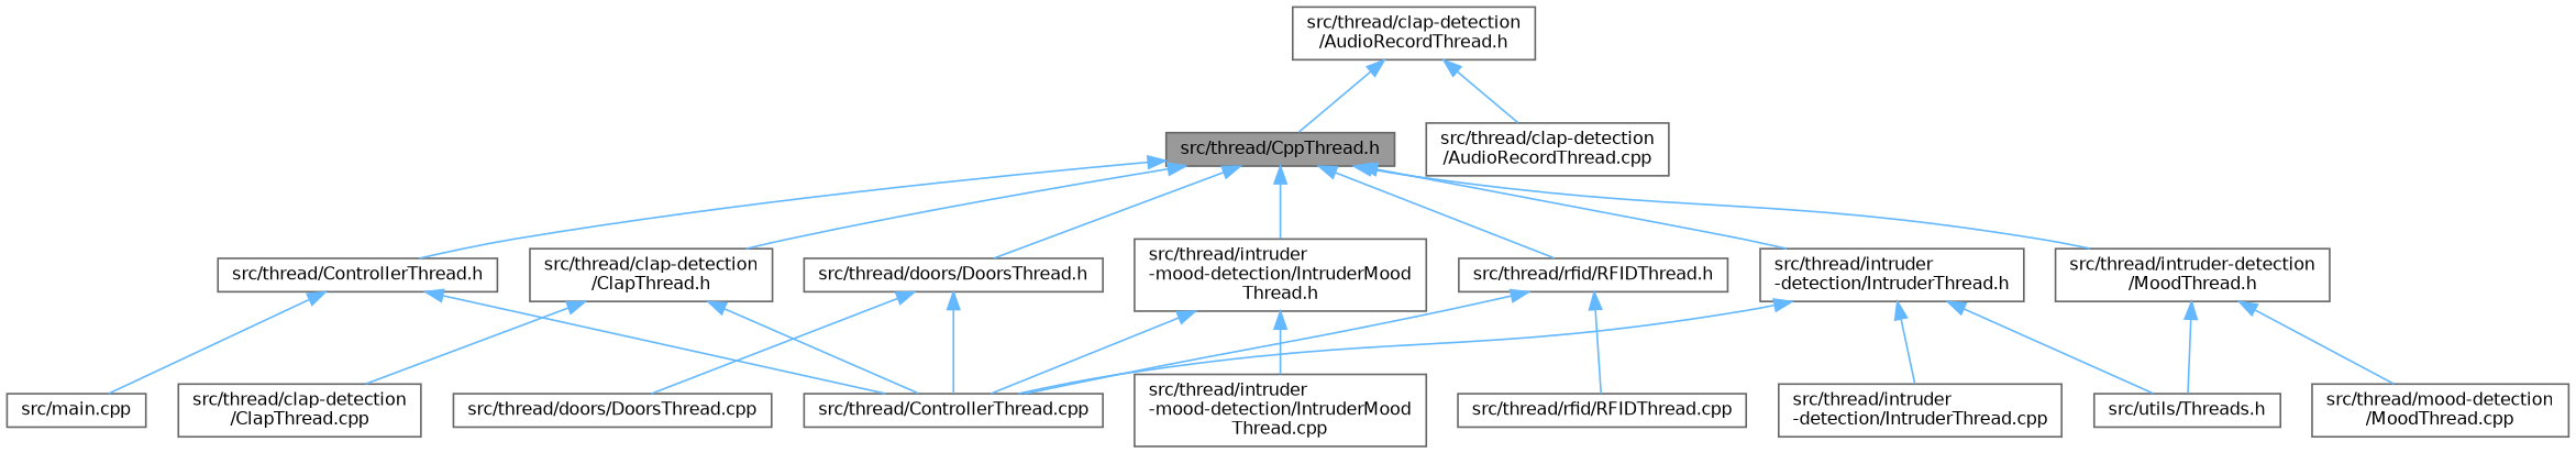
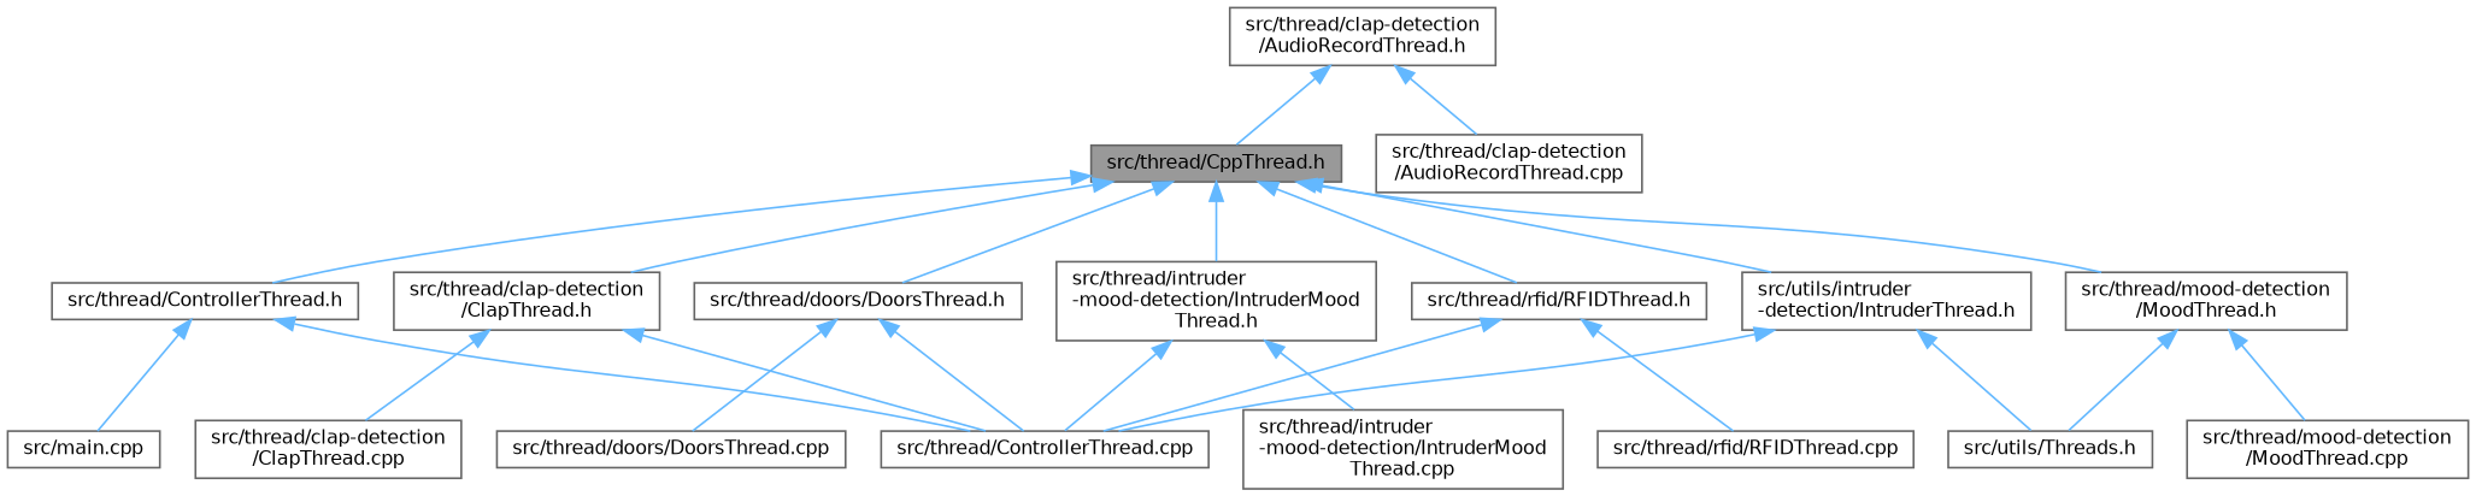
  digraph {
    node [color=grey40 fillcolor=white fontname=Helvetica fontsize=10 shape=box style=filled]
    edge [color=steelblue1 dir=back fontname=Helvetica fontsize=10 labelfontname=Helvetica labelfontsize=10 style=solid]
    n1 [color=gray40 fillcolor=grey60 fontcolor=black height=0.2 label="src/thread/CppThread.h" width=0.4]
    n2 [height=0.2 label="src/thread/ControllerThread.h" width=0.4]
    n3 [height=0.2 label="src/thread/clap-detection\l/ClapThread.h" width=0.4]
    n4 [height=0.2 label="src/thread/doors/DoorsThread.h" width=0.4]
-   n5 [height=0.2 label="src/thread/intruder\l-detection/IntruderThread.h" width=0.4]
+   n5 [height=0.2 label="src/utils/intruder\l-detection/IntruderThread.h" width=0.4]
    n6 [height=0.2 label="src/thread/intruder\l-mood-detection/IntruderMood\lThread.h" width=0.4]
-   n7 [height=0.2 label="src/thread/intruder-detection\l/MoodThread.h" width=0.4]
+   n7 [height=0.2 label="src/thread/mood-detection\l/MoodThread.h" width=0.4]
    n8 [height=0.2 label="src/thread/rfid/RFIDThread.h" width=0.4]
    n9 [height=0.2 label="src/main.cpp" width=0.4]
    n10 [height=0.2 label="src/thread/ControllerThread.cpp" width=0.4]
    n11 [height=0.2 label="src/thread/clap-detection\l/AudioRecordThread.h" width=0.4]
    n12 [height=0.2 label="src/thread/clap-detection\l/AudioRecordThread.cpp" width=0.4]
    n13 [height=0.2 label="src/thread/clap-detection\l/ClapThread.cpp" width=0.4]
    n14 [height=0.2 label="src/thread/doors/DoorsThread.cpp" width=0.4]
-   n15 [height=0.2 label="src/thread/intruder\l-detection/IntruderThread.cpp" width=0.4]
    n16 [height=0.2 label="src/utils/Threads.h" width=0.4]
    n17 [height=0.2 label="src/thread/intruder\l-mood-detection/IntruderMood\lThread.cpp" width=0.4]
    n18 [height=0.2 label="src/thread/mood-detection\l/MoodThread.cpp" width=0.4]
    n19 [height=0.2 label="src/thread/rfid/RFIDThread.cpp" width=0.4]
    n1 -> n2
    n1 -> n3
    n1 -> n4
    n1 -> n5
    n1 -> n6
    n1 -> n7
    n1 -> n8
    n2 -> n9
    n2 -> n10
    n3 -> n10
    n3 -> n13
    n4 -> n10
    n4 -> n14
    n5 -> n10
-   n5 -> n15
    n5 -> n16
    n6 -> n10
    n6 -> n17
    n7 -> n16
    n7 -> n18
    n8 -> n10
    n8 -> n19
    n11 -> n1
    n11 -> n12
  }
